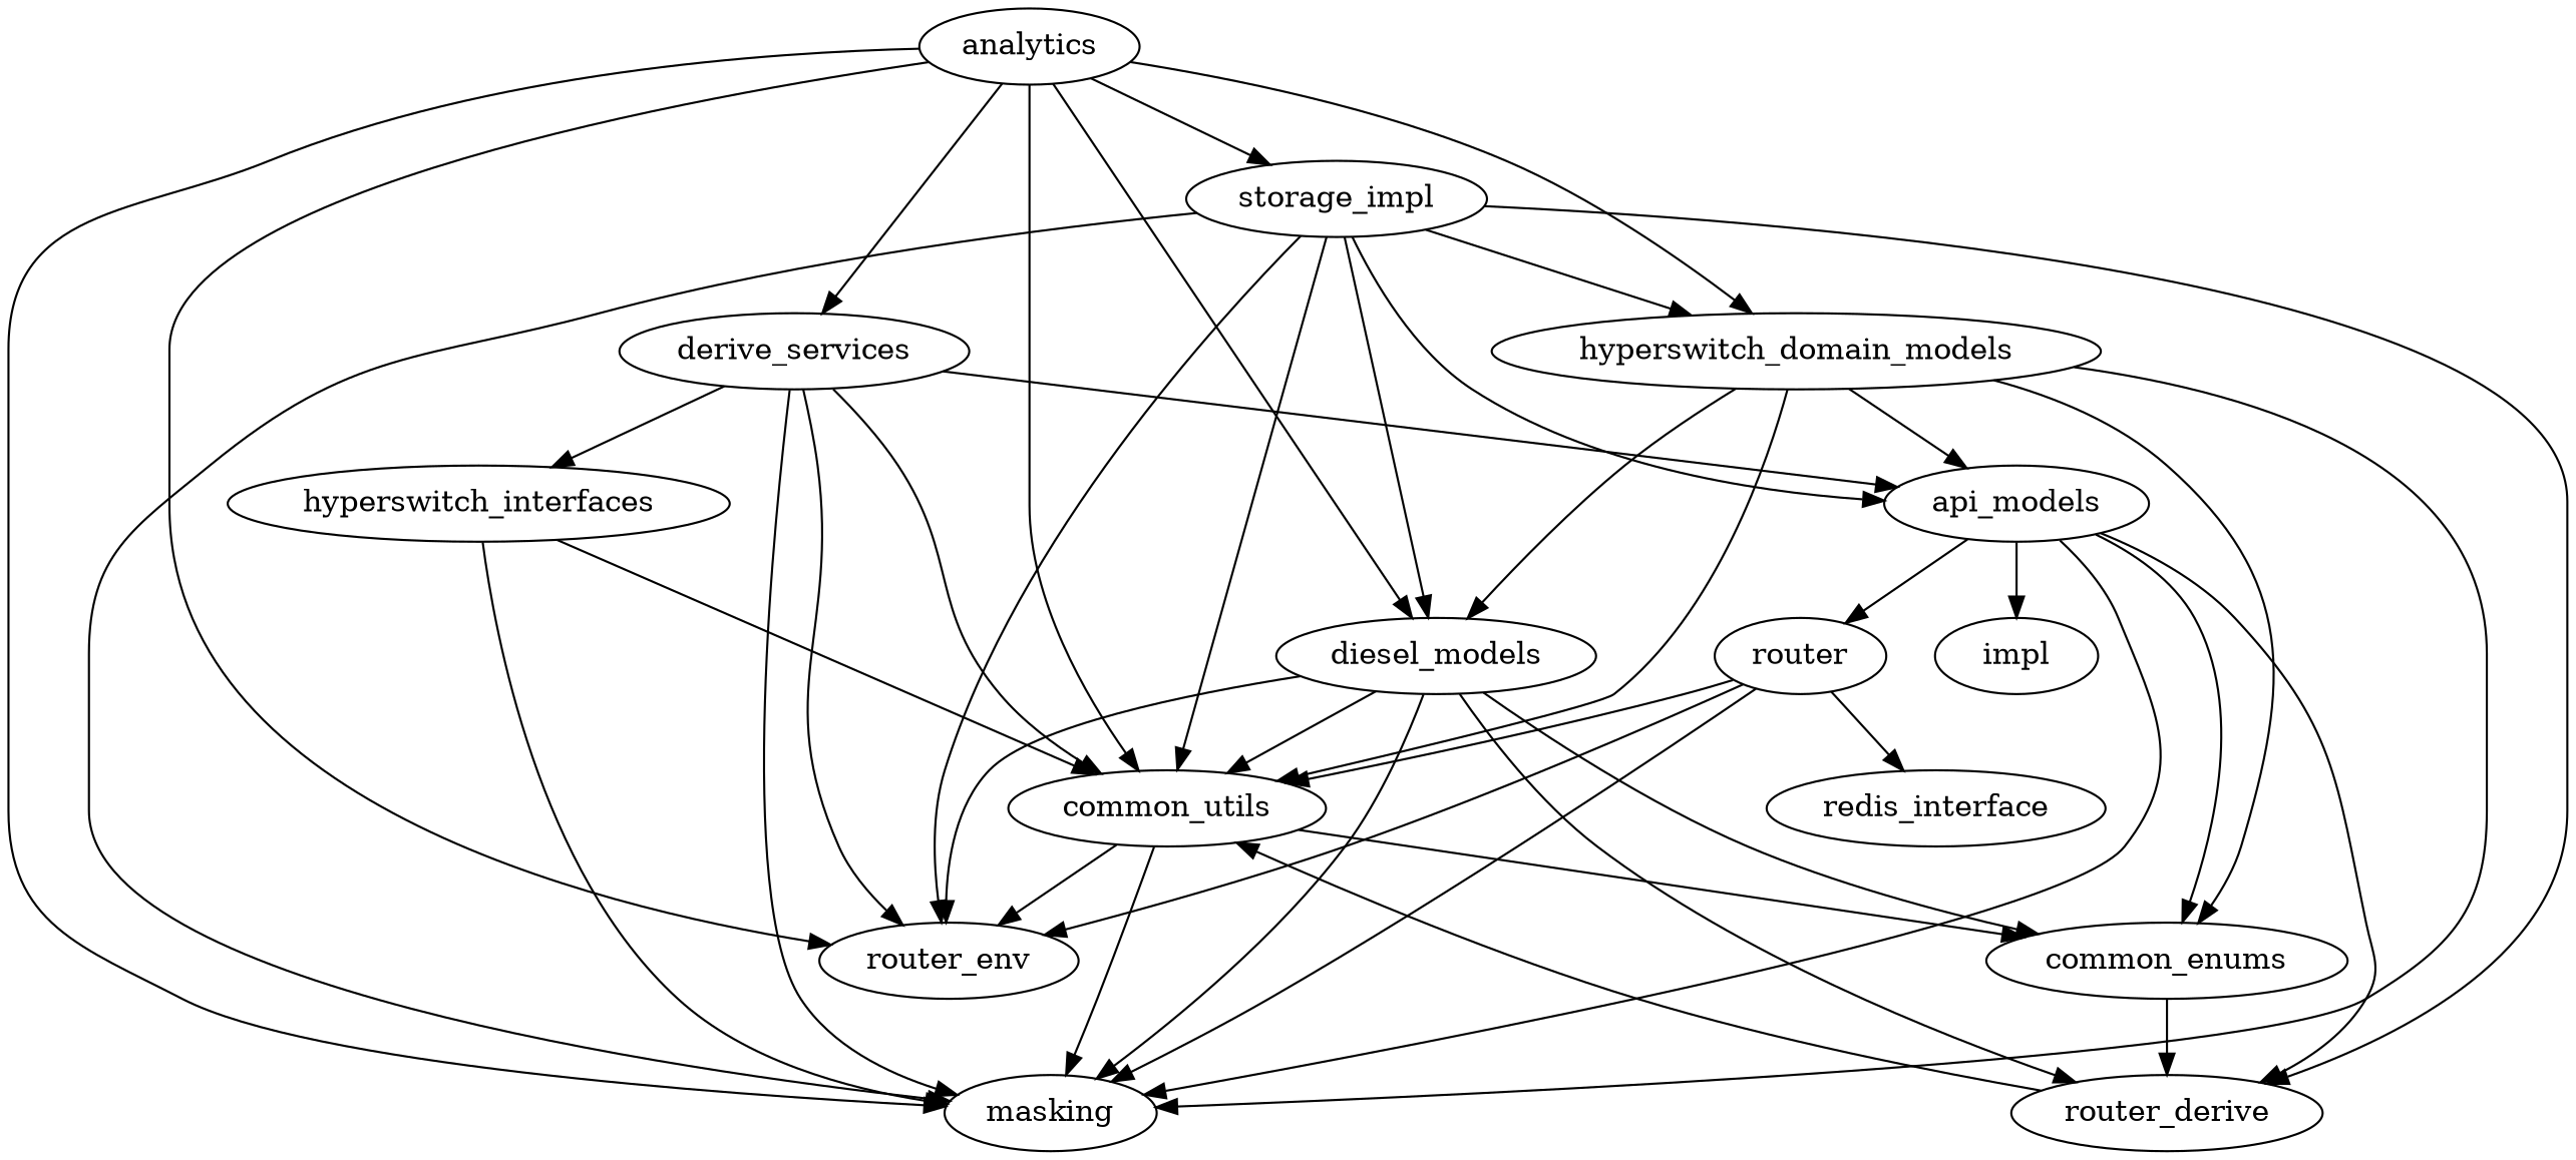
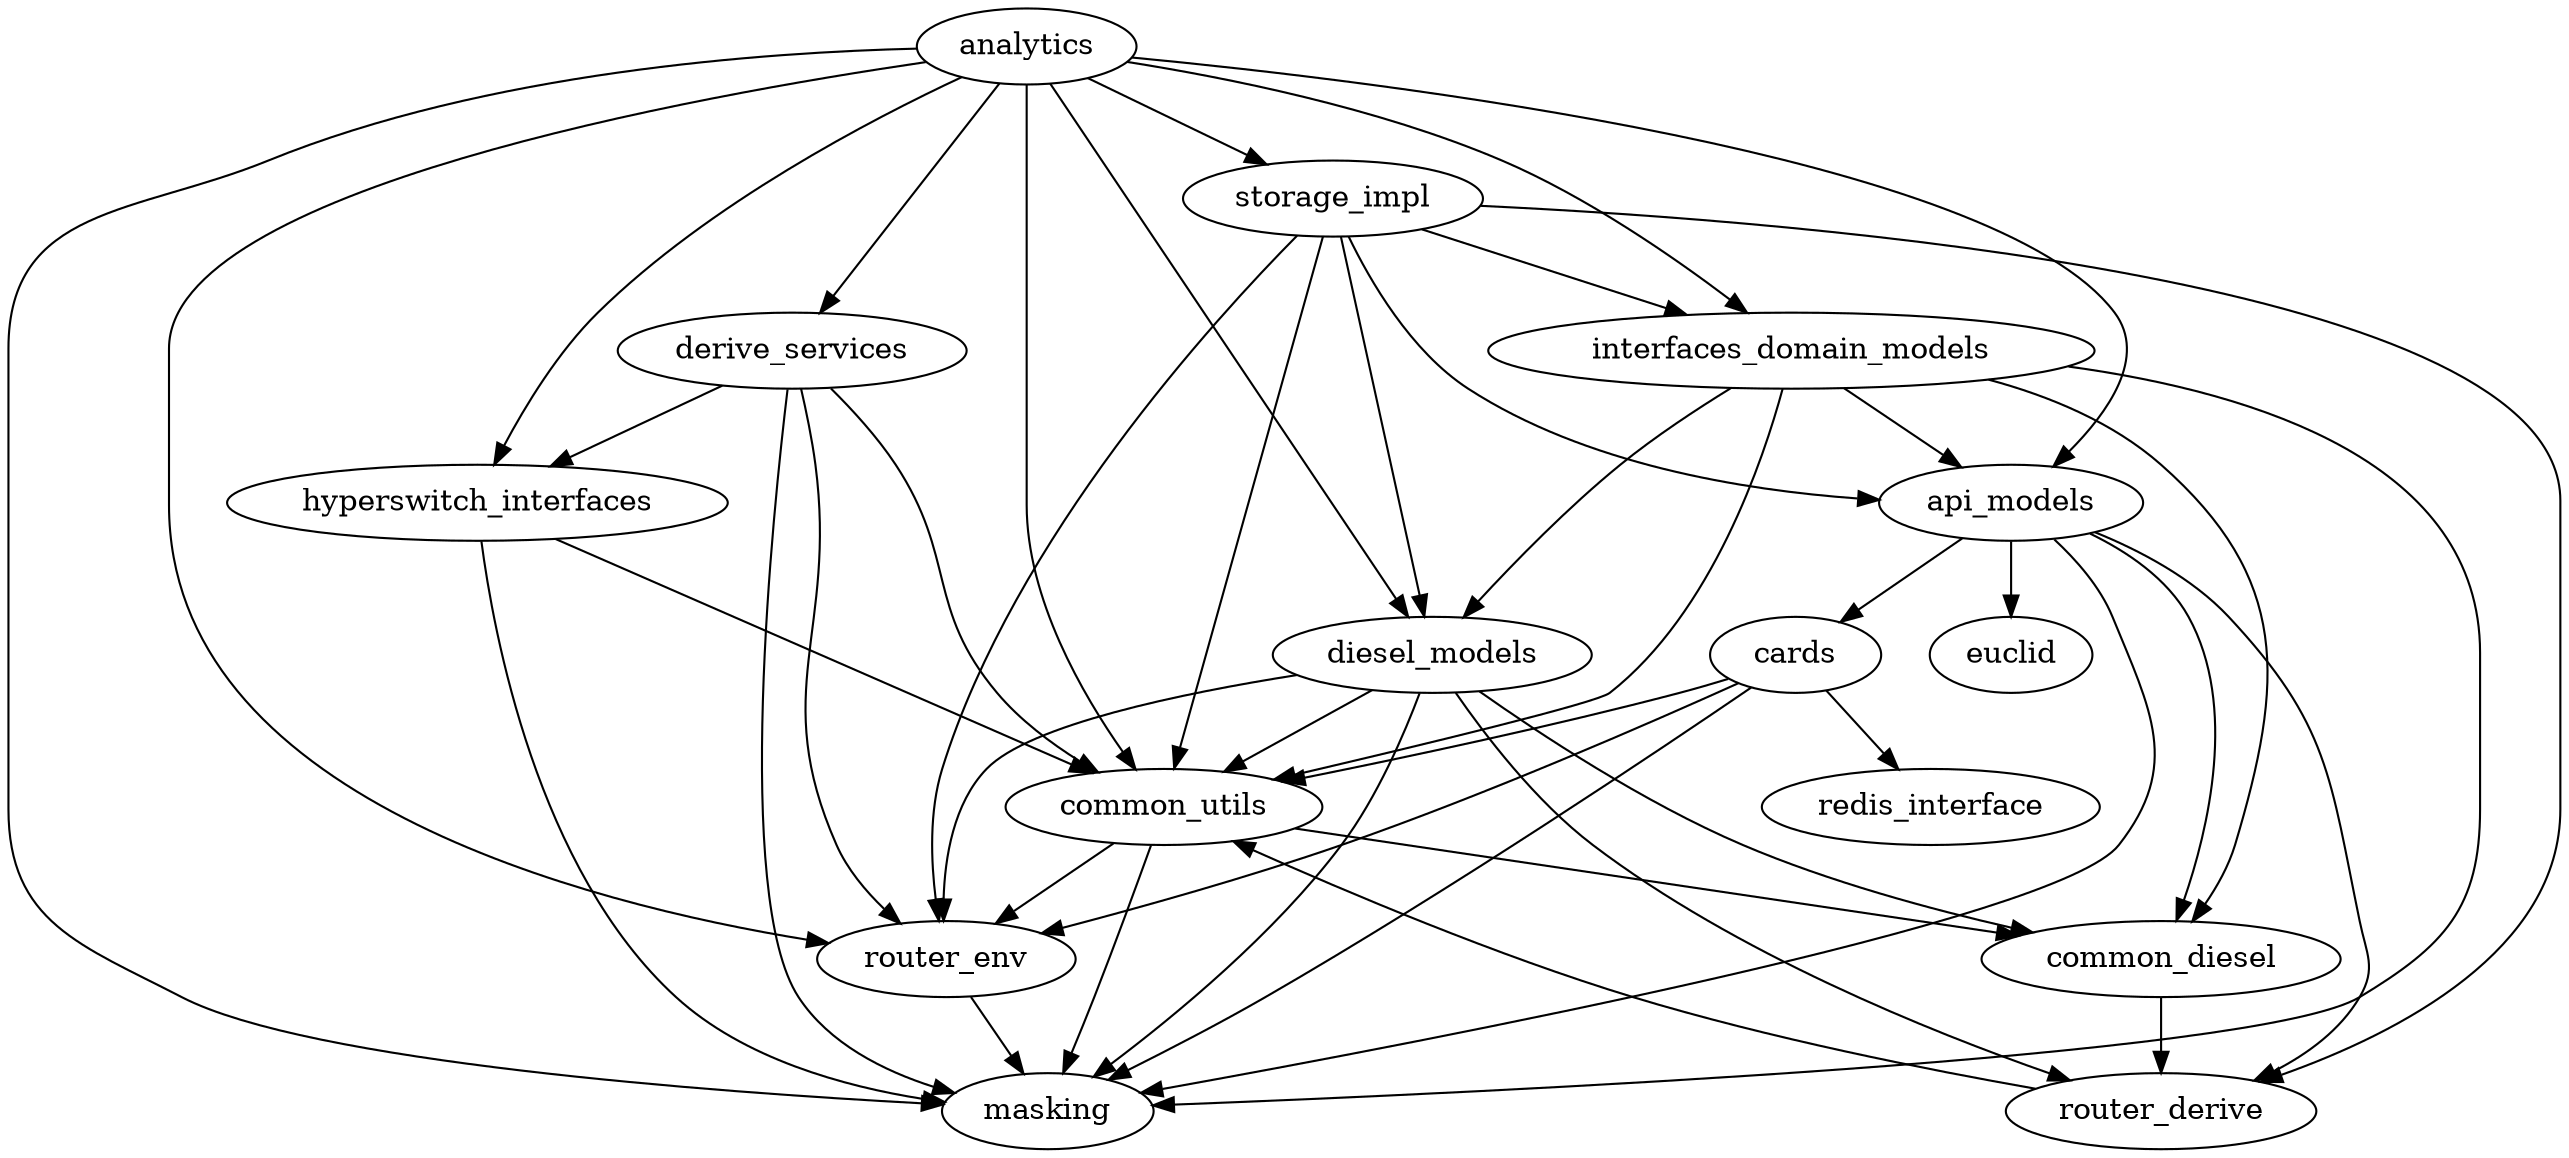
  digraph {
    analytics
    api_models
    common_utils
    diesel_models
    n5 [label=derive_services]
-   hyperswitch_domain_models
+   hyperswitch_domain_models [label=interfaces_domain_models]
    hyperswitch_interfaces
    masking
    router_env
    storage_impl
-   cards [label=router]
-   common_enums
-   euclid [label=impl]
+   cards
+   common_enums [label=common_diesel]
+   euclid
    router_derive
    redis_interface
-   n5 -> api_models
+   analytics -> api_models
    analytics -> common_utils
    analytics -> diesel_models
    analytics -> n5
    analytics -> hyperswitch_domain_models
+   analytics -> hyperswitch_interfaces
    analytics -> masking
    analytics -> router_env
    analytics -> storage_impl
    api_models -> masking
    api_models -> cards
    api_models -> common_enums
    api_models -> euclid
    api_models -> router_derive
    common_utils -> masking
    common_utils -> router_env
    common_utils -> common_enums
    diesel_models -> common_utils
    diesel_models -> masking
    diesel_models -> router_env
    diesel_models -> common_enums
    diesel_models -> router_derive
    n5 -> common_utils
    n5 -> hyperswitch_interfaces
    n5 -> masking
    n5 -> router_env
    hyperswitch_domain_models -> api_models
    hyperswitch_domain_models -> common_utils
    hyperswitch_domain_models -> diesel_models
    hyperswitch_domain_models -> masking
    hyperswitch_domain_models -> common_enums
    hyperswitch_interfaces -> common_utils
    hyperswitch_interfaces -> masking
    storage_impl -> api_models
    storage_impl -> common_utils
    storage_impl -> diesel_models
    storage_impl -> hyperswitch_domain_models
-   storage_impl -> masking
+   router_env -> masking
    storage_impl -> router_env
    storage_impl -> router_derive
    cards -> common_utils
    cards -> masking
    cards -> router_env
    cards -> redis_interface
    common_enums -> router_derive
    router_derive -> common_utils
  }
